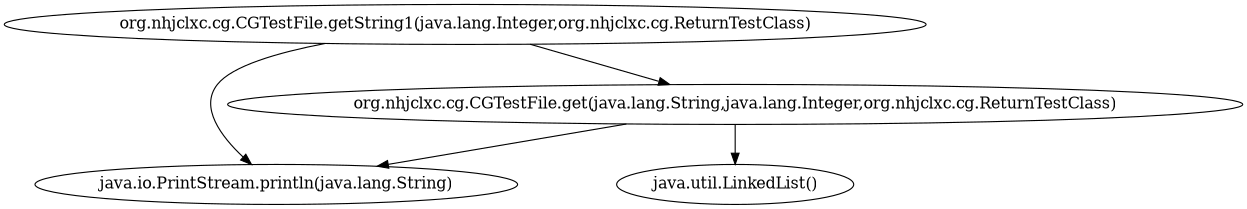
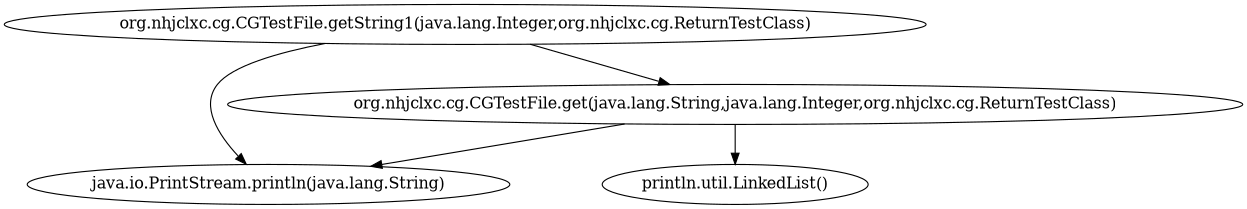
  digraph {
    "org.nhjclxc.cg.CGTestFile.getString1(java.lang.Integer,org.nhjclxc.cg.ReturnTestClass)"
    "java.io.PrintStream.println(java.lang.String)"
    "org.nhjclxc.cg.CGTestFile.get(java.lang.String,java.lang.Integer,org.nhjclxc.cg.ReturnTestClass)"
-   "java.util.LinkedList()"
+   "java.util.LinkedList()" [label="println.util.LinkedList()"]
    "org.nhjclxc.cg.CGTestFile.getString1(java.lang.Integer,org.nhjclxc.cg.ReturnTestClass)" -> "java.io.PrintStream.println(java.lang.String)"
    "org.nhjclxc.cg.CGTestFile.getString1(java.lang.Integer,org.nhjclxc.cg.ReturnTestClass)" -> "org.nhjclxc.cg.CGTestFile.get(java.lang.String,java.lang.Integer,org.nhjclxc.cg.ReturnTestClass)"
    "org.nhjclxc.cg.CGTestFile.get(java.lang.String,java.lang.Integer,org.nhjclxc.cg.ReturnTestClass)" -> "java.io.PrintStream.println(java.lang.String)"
    "org.nhjclxc.cg.CGTestFile.get(java.lang.String,java.lang.Integer,org.nhjclxc.cg.ReturnTestClass)" -> "java.util.LinkedList()"
  }
